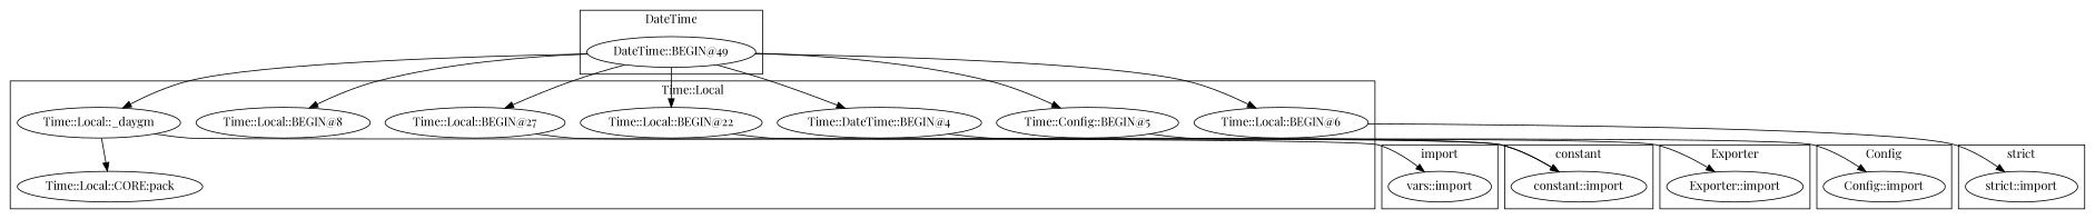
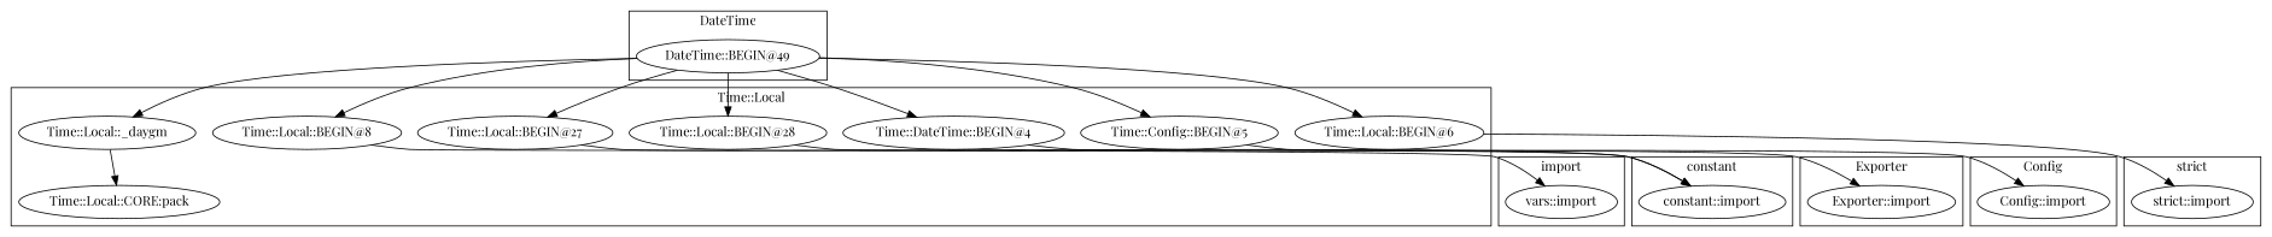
  digraph {
    fontname="Playfair Display"
    node [fontname="Playfair Display"]
    edge [fontname="Playfair Display"]
    "Exporter::import"
    "strict::import"
    "Config::import"
    "DateTime::BEGIN@49"
    "Time::Local::BEGIN@8"
    "Time::Local::CORE:pack"
-   "Time::Local::BEGIN@28" [label="Time::Local::BEGIN@22"]
+   "Time::Local::BEGIN@28"
    "Time::Local::_daygm"
    n9 [label="Time::DateTime::BEGIN@4"]
    n10 [label="Time::Config::BEGIN@5"]
    "Time::Local::BEGIN@27"
    "Time::Local::BEGIN@6"
    "vars::import"
    "constant::import"
    subgraph cluster_1 {
      label=Exporter
      "Exporter::import"
    }
    subgraph cluster_2 {
      label="strict"
      "strict::import"
    }
    subgraph cluster_3 {
      label=Config
      "Config::import"
    }
    subgraph cluster_4 {
      label=DateTime
      "DateTime::BEGIN@49"
    }
    subgraph cluster_5 {
      label="Time::Local"
      "Time::Local::BEGIN@8"
      "Time::Local::CORE:pack"
      "Time::Local::BEGIN@28"
      "Time::Local::_daygm"
      n9
      n10
      "Time::Local::BEGIN@27"
      "Time::Local::BEGIN@6"
    }
    subgraph cluster_6 {
      label=import
      "vars::import"
    }
    subgraph cluster_7 {
      label=constant
      "constant::import"
    }
    "DateTime::BEGIN@49" -> "Time::Local::BEGIN@8"
    "DateTime::BEGIN@49" -> "Time::Local::BEGIN@28"
    "DateTime::BEGIN@49" -> "Time::Local::_daygm"
    "DateTime::BEGIN@49" -> n9
    "DateTime::BEGIN@49" -> n10
    "DateTime::BEGIN@49" -> "Time::Local::BEGIN@27"
    "DateTime::BEGIN@49" -> "Time::Local::BEGIN@6"
-   "Time::Local::_daygm" -> "vars::import"
+   "Time::Local::BEGIN@8" -> "vars::import"
    "Time::Local::BEGIN@28" -> "constant::import"
    "Time::Local::_daygm" -> "Time::Local::CORE:pack"
    n9 -> "Exporter::import"
    n10 -> "Config::import"
    "Time::Local::BEGIN@27" -> "constant::import"
    "Time::Local::BEGIN@6" -> "strict::import"
  }
